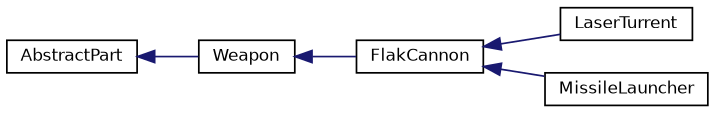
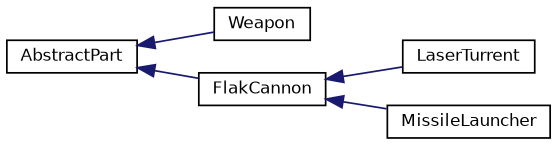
  digraph {
    rankdir=LR
    node [color=black fillcolor=white fontname=Helvetica fontsize=10 shape=record style=filled]
    edge [color=midnightblue dir=back fontname=Helvetica fontsize=10 labelfontname=Helvetica labelfontsize=10 style=solid]
    n1 [height=0.2 label=AbstractPart width=0.4]
    n2 [height=0.2 label=Weapon width=0.4]
    n3 [height=0.2 label=FlakCannon width=0.4]
    n4 [height=0.2 label=LaserTurrent width=0.4]
    n5 [height=0.2 label=MissileLauncher width=0.4]
    n1 -> n2
-   n2 -> n3
+   n1 -> n3
    n3 -> n4
    n3 -> n5
  }
